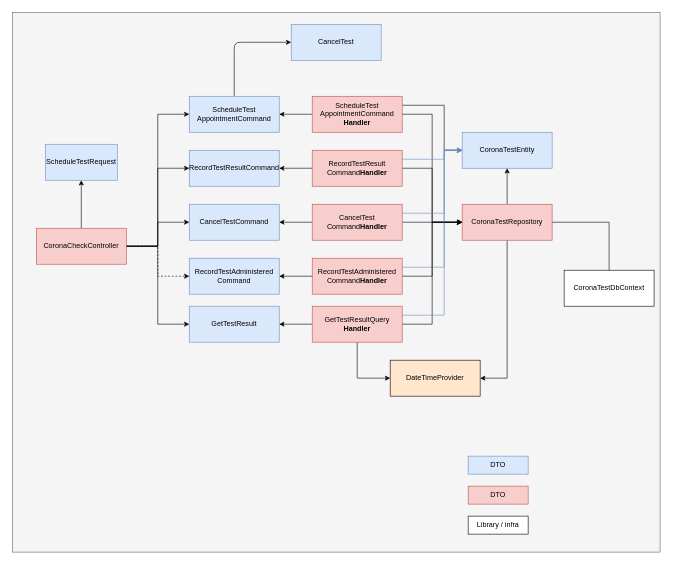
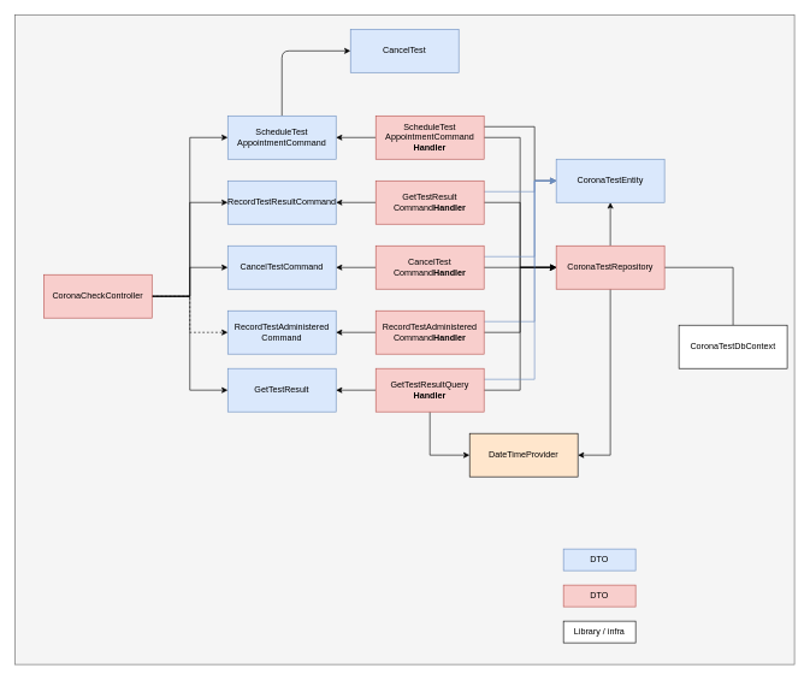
  <mxCell id="0" />
  <mxCell id="1" parent="0" />
  <mxCell id="2" value="" style="rounded=0;whiteSpace=wrap;html=1;fillColor=#f5f5f5;strokeColor=#666666;fontColor=#333333;" parent="1" vertex="1"><mxGeometry x="20" y="20" width="1080" height="900" as="geometry" /></mxCell>
  <mxCell id="3" style="edgeStyle=orthogonalEdgeStyle;rounded=0;orthogonalLoop=1;jettySize=auto;html=1;exitX=1;exitY=0.5;exitDx=0;exitDy=0;entryX=0;entryY=0.5;entryDx=0;entryDy=0;" parent="1" source="9" target="12" edge="1"><mxGeometry relative="1" as="geometry" /></mxCell>
  <mxCell id="4" style="edgeStyle=orthogonalEdgeStyle;rounded=0;orthogonalLoop=1;jettySize=auto;html=1;exitX=1;exitY=0.5;exitDx=0;exitDy=0;entryX=0;entryY=0.5;entryDx=0;entryDy=0;" parent="1" source="9" target="10" edge="1"><mxGeometry relative="1" as="geometry" /></mxCell>
  <mxCell id="5" style="edgeStyle=orthogonalEdgeStyle;rounded=0;orthogonalLoop=1;jettySize=auto;html=1;entryX=0;entryY=0.5;entryDx=0;entryDy=0;" parent="1" source="9" target="15" edge="1"><mxGeometry relative="1" as="geometry" /></mxCell>
  <mxCell id="6" style="edgeStyle=orthogonalEdgeStyle;rounded=0;orthogonalLoop=1;jettySize=auto;html=1;entryX=0;entryY=0.5;entryDx=0;entryDy=0;dashed=1;" parent="1" source="9" target="13" edge="1"><mxGeometry relative="1" as="geometry" /></mxCell>
  <mxCell id="7" style="edgeStyle=orthogonalEdgeStyle;rounded=0;orthogonalLoop=1;jettySize=auto;html=1;entryX=0;entryY=0.5;entryDx=0;entryDy=0;" parent="1" source="9" target="14" edge="1"><mxGeometry relative="1" as="geometry" /></mxCell>
- <mxCell id="8" style="edgeStyle=orthogonalEdgeStyle;rounded=0;orthogonalLoop=1;jettySize=auto;html=1;exitX=0.5;exitY=0;exitDx=0;exitDy=0;entryX=0.5;entryY=1;entryDx=0;entryDy=0;" parent="1" source="9" target="43" edge="1"><mxGeometry relative="1" as="geometry" /></mxCell>
  <mxCell id="9" value="CoronaCheckController" style="rounded=0;whiteSpace=wrap;html=1;fillColor=#f8cecc;strokeColor=#b85450;" parent="1" vertex="1"><mxGeometry x="60" y="380" width="150" height="60" as="geometry" /></mxCell>
  <mxCell id="10" value="RecordTestResultCommand" style="rounded=0;whiteSpace=wrap;html=1;fillColor=#dae8fc;strokeColor=#6c8ebf;" parent="1" vertex="1"><mxGeometry x="315" y="250" width="150" height="60" as="geometry" /></mxCell>
  <mxCell id="11" style="edgeStyle=none;html=1;entryX=0;entryY=0.5;entryDx=0;entryDy=0;" edge="1" parent="1" source="12" target="48"><mxGeometry relative="1" as="geometry"><Array as="points"><mxPoint x="390" y="70" /></Array></mxGeometry></mxCell>
  <mxCell id="12" value="ScheduleTest&lt;span style=&quot;color: rgba(0 , 0 , 0 , 0) ; font-family: monospace ; font-size: 0px&quot;&gt;%3CmxGraphModel%3E%3Croot%3E%3CmxCell%20id%3D%220%22%2F%3E%3CmxCell%20id%3D%221%22%20parent%3D%220%22%2F%3E%3CmxCell%20id%3D%222%22%20value%3D%22RecordTestResultCommand%22%20style%3D%22rounded%3D0%3BwhiteSpace%3Dwrap%3Bhtml%3D1%3B%22%20vertex%3D%221%22%20parent%3D%221%22%3E%3CmxGeometry%20x%3D%22410%22%20y%3D%22180%22%20width%3D%22150%22%20height%3D%2260%22%20as%3D%22geometry%22%2F%3E%3C%2FmxCell%3E%3C%2Froot%3E%3C%2FmxGraphModel%3E&lt;/span&gt;&lt;br&gt;AppointmentCommand" style="rounded=0;whiteSpace=wrap;html=1;fillColor=#dae8fc;strokeColor=#6c8ebf;" parent="1" vertex="1"><mxGeometry x="315" y="160" width="150" height="60" as="geometry" /></mxCell>
  <mxCell id="13" value="RecordTestAdministered&lt;br&gt;Command" style="rounded=0;whiteSpace=wrap;html=1;fillColor=#dae8fc;strokeColor=#6c8ebf;" parent="1" vertex="1"><mxGeometry x="315" y="430" width="150" height="60" as="geometry" /></mxCell>
  <mxCell id="14" value="GetTestResult" style="rounded=0;whiteSpace=wrap;html=1;fillColor=#dae8fc;strokeColor=#6c8ebf;" parent="1" vertex="1"><mxGeometry x="315" y="510" width="150" height="60" as="geometry" /></mxCell>
  <mxCell id="15" value="CancelTestCommand" style="rounded=0;whiteSpace=wrap;html=1;fillColor=#dae8fc;strokeColor=#6c8ebf;" parent="1" vertex="1"><mxGeometry x="315" y="340" width="150" height="60" as="geometry" /></mxCell>
  <mxCell id="16" style="edgeStyle=orthogonalEdgeStyle;rounded=0;orthogonalLoop=1;jettySize=auto;html=1;exitX=0;exitY=0.5;exitDx=0;exitDy=0;" parent="1" source="19" target="12" edge="1"><mxGeometry relative="1" as="geometry" /></mxCell>
  <mxCell id="17" style="edgeStyle=orthogonalEdgeStyle;rounded=0;orthogonalLoop=1;jettySize=auto;html=1;exitX=1;exitY=0.5;exitDx=0;exitDy=0;entryX=0;entryY=0.5;entryDx=0;entryDy=0;" parent="1" source="19" target="40" edge="1"><mxGeometry relative="1" as="geometry" /></mxCell>
  <mxCell id="18" style="edgeStyle=orthogonalEdgeStyle;rounded=0;orthogonalLoop=1;jettySize=auto;html=1;exitX=1;exitY=0.25;exitDx=0;exitDy=0;entryX=0;entryY=0.5;entryDx=0;entryDy=0;" parent="1" source="19" target="42" edge="1"><mxGeometry relative="1" as="geometry"><Array as="points"><mxPoint x="740" y="175" /><mxPoint x="740" y="250" /></Array></mxGeometry></mxCell>
  <mxCell id="19" value="ScheduleTest&lt;span style=&quot;color: rgba(0 , 0 , 0 , 0) ; font-family: monospace ; font-size: 0px&quot;&gt;%3CmxGraphModel%3E%3Croot%3E%3CmxCell%20id%3D%220%22%2F%3E%3CmxCell%20id%3D%221%22%20parent%3D%220%22%2F%3E%3CmxCell%20id%3D%222%22%20value%3D%22RecordTestResultCommand%22%20style%3D%22rounded%3D0%3BwhiteSpace%3Dwrap%3Bhtml%3D1%3B%22%20vertex%3D%221%22%20parent%3D%221%22%3E%3CmxGeometry%20x%3D%22410%22%20y%3D%22180%22%20width%3D%22150%22%20height%3D%2260%22%20as%3D%22geometry%22%2F%3E%3C%2FmxCell%3E%3C%2Froot%3E%3C%2FmxGraphModel%3E&lt;/span&gt;&lt;br&gt;AppointmentCommand&lt;br&gt;&lt;b&gt;Handler&lt;/b&gt;" style="rounded=0;whiteSpace=wrap;html=1;fillColor=#f8cecc;strokeColor=#b85450;" parent="1" vertex="1"><mxGeometry x="520" y="160" width="150" height="60" as="geometry" /></mxCell>
  <mxCell id="20" value="" style="edgeStyle=orthogonalEdgeStyle;rounded=0;orthogonalLoop=1;jettySize=auto;html=1;" parent="1" source="23" target="10" edge="1"><mxGeometry relative="1" as="geometry" /></mxCell>
  <mxCell id="21" style="edgeStyle=orthogonalEdgeStyle;rounded=0;orthogonalLoop=1;jettySize=auto;html=1;entryX=0;entryY=0.5;entryDx=0;entryDy=0;" parent="1" source="23" target="40" edge="1"><mxGeometry relative="1" as="geometry" /></mxCell>
  <mxCell id="22" style="edgeStyle=orthogonalEdgeStyle;rounded=0;orthogonalLoop=1;jettySize=auto;html=1;exitX=1;exitY=0.25;exitDx=0;exitDy=0;entryX=0;entryY=0.5;entryDx=0;entryDy=0;fillColor=#dae8fc;strokeColor=#6c8ebf;" parent="1" source="23" target="42" edge="1"><mxGeometry relative="1" as="geometry"><Array as="points"><mxPoint x="740" y="265" /><mxPoint x="740" y="250" /></Array></mxGeometry></mxCell>
- <mxCell id="23" value="RecordTestResult&lt;br&gt;Command&lt;b&gt;Handler&lt;/b&gt;" style="rounded=0;whiteSpace=wrap;html=1;fillColor=#f8cecc;strokeColor=#b85450;" parent="1" vertex="1"><mxGeometry x="520" y="250" width="150" height="60" as="geometry" /></mxCell>
+ <mxCell id="23" value="GetTestResult&lt;br&gt;Command&lt;b&gt;Handler&lt;/b&gt;" style="rounded=0;whiteSpace=wrap;html=1;fillColor=#f8cecc;strokeColor=#b85450;" parent="1" vertex="1"><mxGeometry x="520" y="250" width="150" height="60" as="geometry" /></mxCell>
  <mxCell id="24" style="edgeStyle=orthogonalEdgeStyle;rounded=0;orthogonalLoop=1;jettySize=auto;html=1;exitX=0;exitY=0.5;exitDx=0;exitDy=0;entryX=1;entryY=0.5;entryDx=0;entryDy=0;" parent="1" source="27" target="13" edge="1"><mxGeometry relative="1" as="geometry" /></mxCell>
  <mxCell id="25" style="edgeStyle=orthogonalEdgeStyle;rounded=0;orthogonalLoop=1;jettySize=auto;html=1;entryX=0;entryY=0.5;entryDx=0;entryDy=0;" parent="1" source="27" target="40" edge="1"><mxGeometry relative="1" as="geometry" /></mxCell>
  <mxCell id="26" style="edgeStyle=orthogonalEdgeStyle;rounded=0;orthogonalLoop=1;jettySize=auto;html=1;exitX=1;exitY=0.25;exitDx=0;exitDy=0;entryX=0;entryY=0.5;entryDx=0;entryDy=0;fillColor=#dae8fc;strokeColor=#6c8ebf;" parent="1" source="27" target="42" edge="1"><mxGeometry relative="1" as="geometry"><Array as="points"><mxPoint x="740" y="445" /><mxPoint x="740" y="250" /></Array></mxGeometry></mxCell>
  <mxCell id="27" value="RecordTestAdministered&lt;br&gt;Command&lt;b&gt;Handler&lt;/b&gt;" style="rounded=0;whiteSpace=wrap;html=1;fillColor=#f8cecc;strokeColor=#b85450;" parent="1" vertex="1"><mxGeometry x="520" y="430" width="150" height="60" as="geometry" /></mxCell>
  <mxCell id="28" style="edgeStyle=orthogonalEdgeStyle;rounded=0;orthogonalLoop=1;jettySize=auto;html=1;exitX=0;exitY=0.5;exitDx=0;exitDy=0;entryX=1;entryY=0.5;entryDx=0;entryDy=0;" parent="1" source="32" target="14" edge="1"><mxGeometry relative="1" as="geometry" /></mxCell>
  <mxCell id="29" style="edgeStyle=orthogonalEdgeStyle;rounded=0;orthogonalLoop=1;jettySize=auto;html=1;entryX=0;entryY=0.5;entryDx=0;entryDy=0;" parent="1" source="32" target="40" edge="1"><mxGeometry relative="1" as="geometry" /></mxCell>
  <mxCell id="30" style="edgeStyle=orthogonalEdgeStyle;rounded=0;orthogonalLoop=1;jettySize=auto;html=1;exitX=1;exitY=0.25;exitDx=0;exitDy=0;entryX=0;entryY=0.5;entryDx=0;entryDy=0;fillColor=#dae8fc;strokeColor=#6c8ebf;" parent="1" source="32" target="42" edge="1"><mxGeometry relative="1" as="geometry"><Array as="points"><mxPoint x="740" y="525" /><mxPoint x="740" y="250" /></Array></mxGeometry></mxCell>
  <mxCell id="31" style="edgeStyle=orthogonalEdgeStyle;rounded=0;orthogonalLoop=1;jettySize=auto;html=1;exitX=0.5;exitY=1;exitDx=0;exitDy=0;entryX=0;entryY=0.5;entryDx=0;entryDy=0;" parent="1" source="32" target="47" edge="1"><mxGeometry relative="1" as="geometry" /></mxCell>
  <mxCell id="32" value="GetTestResultQuery&lt;br&gt;&lt;b&gt;Handler&lt;/b&gt;" style="rounded=0;whiteSpace=wrap;html=1;fillColor=#f8cecc;strokeColor=#b85450;" parent="1" vertex="1"><mxGeometry x="520" y="510" width="150" height="60" as="geometry" /></mxCell>
  <mxCell id="33" style="edgeStyle=orthogonalEdgeStyle;rounded=0;orthogonalLoop=1;jettySize=auto;html=1;exitX=0;exitY=0.5;exitDx=0;exitDy=0;" parent="1" source="36" target="15" edge="1"><mxGeometry relative="1" as="geometry" /></mxCell>
  <mxCell id="34" style="edgeStyle=orthogonalEdgeStyle;rounded=0;orthogonalLoop=1;jettySize=auto;html=1;exitX=1;exitY=0.5;exitDx=0;exitDy=0;entryX=0;entryY=0.5;entryDx=0;entryDy=0;" parent="1" source="36" target="40" edge="1"><mxGeometry relative="1" as="geometry" /></mxCell>
  <mxCell id="35" style="edgeStyle=orthogonalEdgeStyle;rounded=0;orthogonalLoop=1;jettySize=auto;html=1;exitX=1;exitY=0.25;exitDx=0;exitDy=0;fillColor=#dae8fc;strokeColor=#6c8ebf;" parent="1" source="36" edge="1"><mxGeometry relative="1" as="geometry"><mxPoint x="770" y="250" as="targetPoint" /><Array as="points"><mxPoint x="740" y="355" /><mxPoint x="740" y="250" /></Array></mxGeometry></mxCell>
  <mxCell id="36" value="CancelTest&lt;br&gt;Command&lt;b&gt;Handler&lt;/b&gt;" style="rounded=0;whiteSpace=wrap;html=1;fillColor=#f8cecc;strokeColor=#b85450;" parent="1" vertex="1"><mxGeometry x="520" y="340" width="150" height="60" as="geometry" /></mxCell>
  <mxCell id="37" style="edgeStyle=orthogonalEdgeStyle;rounded=0;orthogonalLoop=1;jettySize=auto;html=1;exitX=1;exitY=0.5;exitDx=0;exitDy=0;endArrow=none;" parent="1" source="40" target="41" edge="1"><mxGeometry relative="1" as="geometry" /></mxCell>
  <mxCell id="38" style="edgeStyle=orthogonalEdgeStyle;rounded=0;orthogonalLoop=1;jettySize=auto;html=1;exitX=0.5;exitY=0;exitDx=0;exitDy=0;entryX=0.5;entryY=1;entryDx=0;entryDy=0;" parent="1" source="40" target="42" edge="1"><mxGeometry relative="1" as="geometry" /></mxCell>
  <mxCell id="39" style="edgeStyle=orthogonalEdgeStyle;rounded=0;orthogonalLoop=1;jettySize=auto;html=1;exitX=0.5;exitY=1;exitDx=0;exitDy=0;entryX=1;entryY=0.5;entryDx=0;entryDy=0;" parent="1" source="40" target="47" edge="1"><mxGeometry relative="1" as="geometry" /></mxCell>
  <mxCell id="40" value="CoronaTestRepository" style="rounded=0;whiteSpace=wrap;html=1;fillColor=#f8cecc;strokeColor=#b85450;" parent="1" vertex="1"><mxGeometry x="770" y="340" width="150" height="60" as="geometry" /></mxCell>
  <mxCell id="41" value="CoronaTestDbContext" style="rounded=0;whiteSpace=wrap;html=1;" parent="1" vertex="1"><mxGeometry x="940" y="450" width="150" height="60" as="geometry" /></mxCell>
  <mxCell id="42" value="CoronaTestEntity" style="rounded=0;whiteSpace=wrap;html=1;fillColor=#dae8fc;strokeColor=#6c8ebf;" parent="1" vertex="1"><mxGeometry x="770" y="220" width="150" height="60" as="geometry" /></mxCell>
- <mxCell id="43" value="ScheduleTestRequest" style="rounded=0;whiteSpace=wrap;html=1;fillColor=#dae8fc;strokeColor=#6c8ebf;" parent="1" vertex="1"><mxGeometry x="75" y="240" width="120" height="60" as="geometry" /></mxCell>
  <mxCell id="44" value="DTO" style="rounded=0;whiteSpace=wrap;html=1;fillColor=#dae8fc;strokeColor=#6c8ebf;" parent="1" vertex="1"><mxGeometry x="780" y="760" width="100" height="30" as="geometry" /></mxCell>
  <mxCell id="45" value="DTO" style="rounded=0;whiteSpace=wrap;html=1;fillColor=#f8cecc;strokeColor=#b85450;" parent="1" vertex="1"><mxGeometry x="780" y="810" width="100" height="30" as="geometry" /></mxCell>
  <mxCell id="46" value="Library / infra" style="rounded=0;whiteSpace=wrap;html=1;" parent="1" vertex="1"><mxGeometry x="780" y="860" width="100" height="30" as="geometry" /></mxCell>
  <mxCell id="47" value="DateTimeProvider" style="rounded=0;whiteSpace=wrap;html=1;fillColor=#ffe6cc;" parent="1" vertex="1"><mxGeometry x="650" y="600" width="150" height="60" as="geometry" /></mxCell>
  <mxCell id="48" value="CancelTest" style="rounded=0;whiteSpace=wrap;html=1;fillColor=#dae8fc;strokeColor=#6c8ebf;" vertex="1" parent="1"><mxGeometry x="485" y="40" width="150" height="60" as="geometry" /></mxCell>
